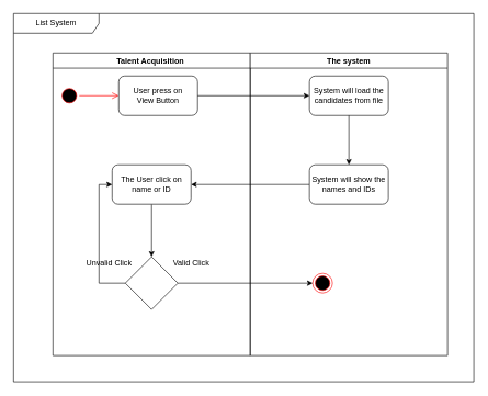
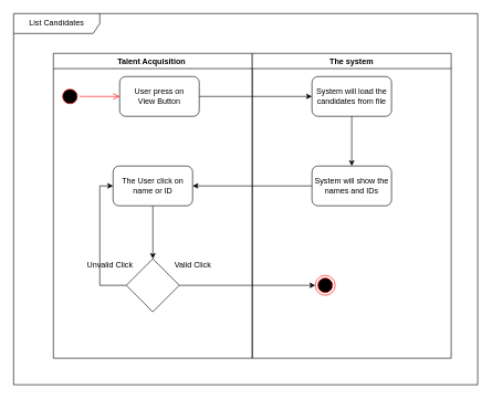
  <mxCell id="0" />
  <mxCell id="1" parent="0" />
  <mxCell id="2" value="Talent Acquisition " style="swimlane;" parent="1" vertex="1"><mxGeometry x="80" y="80" width="300" height="460" as="geometry" /></mxCell>
  <mxCell id="3" value="" style="ellipse;html=1;shape=startState;fillColor=#000000;strokeColor=#ff0000;" parent="2" vertex="1"><mxGeometry x="10" y="50" width="30" height="30" as="geometry" /></mxCell>
  <mxCell id="4" value="" style="edgeStyle=orthogonalEdgeStyle;html=1;verticalAlign=bottom;endArrow=open;endSize=8;strokeColor=#ff0000;rounded=0;entryX=0;entryY=0.5;entryDx=0;entryDy=0;" parent="2" source="3" target="5" edge="1"><mxGeometry relative="1" as="geometry"><mxPoint x="80" y="65" as="targetPoint" /></mxGeometry></mxCell>
  <mxCell id="5" value="User press on&lt;br&gt;View Button" style="rounded=1;whiteSpace=wrap;html=1;" parent="2" vertex="1"><mxGeometry x="100" y="35" width="120" height="60" as="geometry" /></mxCell>
  <mxCell id="6" value="" style="edgeStyle=orthogonalEdgeStyle;rounded=0;orthogonalLoop=1;jettySize=auto;html=1;" parent="2" source="7" target="8" edge="1"><mxGeometry relative="1" as="geometry" /></mxCell>
  <mxCell id="7" value="The User click on name or ID" style="rounded=1;whiteSpace=wrap;html=1;" parent="2" vertex="1"><mxGeometry x="90" y="170" width="120" height="60" as="geometry" /></mxCell>
  <mxCell id="8" value="" style="rhombus;whiteSpace=wrap;html=1;" parent="2" vertex="1"><mxGeometry x="110" y="310" width="80" height="80" as="geometry" /></mxCell>
  <mxCell id="9" value="Valid Click" style="text;html=1;align=center;verticalAlign=middle;resizable=0;points=[];autosize=1;strokeColor=none;fillColor=none;" parent="2" vertex="1"><mxGeometry x="175" y="310" width="70" height="20" as="geometry" /></mxCell>
  <mxCell id="10" value="Unvalid Click" style="text;html=1;align=center;verticalAlign=middle;resizable=0;points=[];autosize=1;strokeColor=none;fillColor=none;" parent="2" vertex="1"><mxGeometry x="40" y="310" width="90" height="20" as="geometry" /></mxCell>
  <mxCell id="11" style="edgeStyle=orthogonalEdgeStyle;rounded=0;orthogonalLoop=1;jettySize=auto;html=1;entryX=0;entryY=0.5;entryDx=0;entryDy=0;exitX=0;exitY=0.5;exitDx=0;exitDy=0;" parent="2" source="8" target="7" edge="1"><mxGeometry relative="1" as="geometry"><mxPoint x="40" y="200" as="targetPoint" /></mxGeometry></mxCell>
  <mxCell id="12" value="The system" style="swimlane;startSize=23;" parent="1" vertex="1"><mxGeometry x="380" y="80" width="300" height="460" as="geometry" /></mxCell>
  <mxCell id="13" value="System will load the candidates from file" style="rounded=1;whiteSpace=wrap;html=1;" parent="12" vertex="1"><mxGeometry x="90" y="35" width="120" height="60" as="geometry" /></mxCell>
  <mxCell id="14" style="edgeStyle=orthogonalEdgeStyle;rounded=0;orthogonalLoop=1;jettySize=auto;html=1;" parent="1" source="5" target="13" edge="1"><mxGeometry relative="1" as="geometry"><mxPoint x="460" y="145" as="targetPoint" /></mxGeometry></mxCell>
  <mxCell id="15" style="edgeStyle=orthogonalEdgeStyle;rounded=0;orthogonalLoop=1;jettySize=auto;html=1;" parent="1" source="13" target="17" edge="1"><mxGeometry relative="1" as="geometry"><mxPoint x="530" y="280" as="targetPoint" /></mxGeometry></mxCell>
  <mxCell id="16" style="edgeStyle=orthogonalEdgeStyle;rounded=0;orthogonalLoop=1;jettySize=auto;html=1;" parent="1" source="17" target="7" edge="1"><mxGeometry relative="1" as="geometry"><mxPoint x="290" y="280" as="targetPoint" /></mxGeometry></mxCell>
  <mxCell id="17" value="System will show the names and IDs" style="rounded=1;whiteSpace=wrap;html=1;" parent="1" vertex="1"><mxGeometry x="470" y="250" width="120" height="60" as="geometry" /></mxCell>
  <mxCell id="18" style="edgeStyle=orthogonalEdgeStyle;rounded=0;orthogonalLoop=1;jettySize=auto;html=1;" parent="1" source="8" target="19" edge="1"><mxGeometry relative="1" as="geometry"><mxPoint x="490" y="430" as="targetPoint" /></mxGeometry></mxCell>
  <mxCell id="19" value="" style="ellipse;html=1;shape=endState;fillColor=#000000;strokeColor=#ff0000;" parent="1" vertex="1"><mxGeometry x="475" y="415" width="30" height="30" as="geometry" /></mxCell>
- <mxCell id="20" value="List System" style="shape=umlFrame;whiteSpace=wrap;html=1;width=130;height=30;" vertex="1" parent="1"><mxGeometry x="20" y="20" width="700" height="560" as="geometry" /></mxCell>
+ <mxCell id="20" value="List Candidates" style="shape=umlFrame;whiteSpace=wrap;html=1;width=130;height=30;" vertex="1" parent="1"><mxGeometry x="20" y="20" width="700" height="560" as="geometry" /></mxCell>
